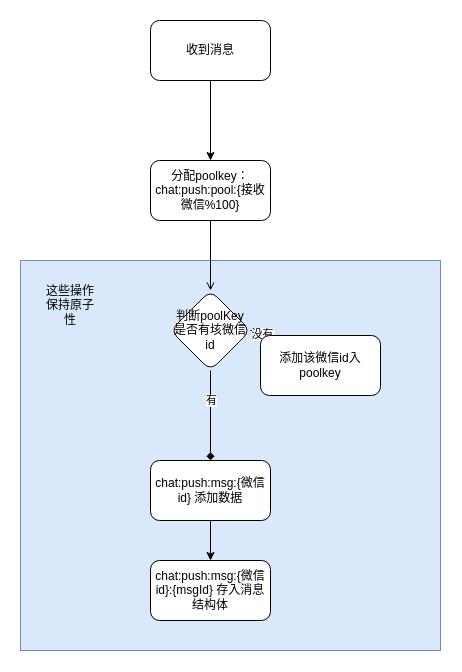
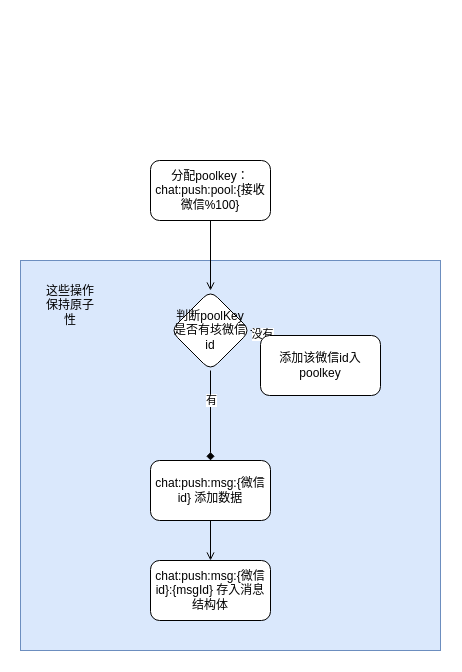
  <mxCell id="0" />
  <mxCell id="1" parent="0" />
  <mxCell id="2" value="" style="rounded=0;whiteSpace=wrap;html=1;fillColor=#dae8fc;strokeColor=#6c8ebf;" vertex="1" parent="1"><mxGeometry x="20" y="260" width="420" height="390" as="geometry" /></mxCell>
- <mxCell id="3" value="" style="edgeStyle=orthogonalEdgeStyle;rounded=0;orthogonalLoop=1;jettySize=auto;html=1;" parent="1" source="4" target="6" edge="1"><mxGeometry relative="1" as="geometry" /></mxCell>
- <mxCell id="4" value="收到消息" style="rounded=1;whiteSpace=wrap;html=1;" parent="1" vertex="1"><mxGeometry x="150" y="20" width="120" height="60" as="geometry" /></mxCell>
  <mxCell id="5" value="" style="edgeStyle=orthogonalEdgeStyle;rounded=0;orthogonalLoop=1;jettySize=auto;html=1;endArrow=open;" parent="1" source="6" target="11" edge="1"><mxGeometry relative="1" as="geometry" /></mxCell>
  <mxCell id="6" value="分配poolkey：chat:push:pool:{接收微信%100}" style="rounded=1;whiteSpace=wrap;html=1;" parent="1" vertex="1"><mxGeometry x="150" y="160" width="120" height="60" as="geometry" /></mxCell>
  <mxCell id="7" value="" style="edgeStyle=orthogonalEdgeStyle;rounded=0;orthogonalLoop=1;jettySize=auto;html=1;endArrow=diamond;" parent="1" source="11" target="13" edge="1"><mxGeometry relative="1" as="geometry" /></mxCell>
  <mxCell id="8" value="有" style="edgeLabel;html=1;align=center;verticalAlign=middle;resizable=0;points=[];" parent="7" vertex="1" connectable="0"><mxGeometry x="-0.356" relative="1" as="geometry"><mxPoint as="offset" /></mxGeometry></mxCell>
  <mxCell id="9" value="" style="edgeStyle=orthogonalEdgeStyle;rounded=0;orthogonalLoop=1;jettySize=auto;html=1;" parent="1" source="11" target="14" edge="1"><mxGeometry relative="1" as="geometry" /></mxCell>
  <mxCell id="10" value="没有" style="edgeLabel;html=1;align=center;verticalAlign=middle;resizable=0;points=[];" parent="9" vertex="1" connectable="0"><mxGeometry x="-0.6" y="-3" relative="1" as="geometry"><mxPoint as="offset" /></mxGeometry></mxCell>
  <mxCell id="11" value="判断poolKey是否有垓微信id" style="rhombus;whiteSpace=wrap;html=1;rounded=1;" parent="1" vertex="1"><mxGeometry x="170" y="290" width="80" height="80" as="geometry" /></mxCell>
- <mxCell id="12" value="" style="edgeStyle=orthogonalEdgeStyle;rounded=0;orthogonalLoop=1;jettySize=auto;html=1;" edge="1" parent="1" source="13" target="15"><mxGeometry relative="1" as="geometry" /></mxCell>
+ <mxCell id="12" value="" style="edgeStyle=orthogonalEdgeStyle;rounded=0;orthogonalLoop=1;jettySize=auto;html=1;endArrow=open;" edge="1" parent="1" source="13" target="15"><mxGeometry relative="1" as="geometry" /></mxCell>
  <mxCell id="13" value="chat:push:msg:{微信id} 添加数据" style="whiteSpace=wrap;html=1;rounded=1;" parent="1" vertex="1"><mxGeometry x="150" y="460" width="120" height="60" as="geometry" /></mxCell>
  <mxCell id="14" value="添加该微信id入poolkey" style="whiteSpace=wrap;html=1;rounded=1;" parent="1" vertex="1"><mxGeometry x="260" y="335" width="120" height="60" as="geometry" /></mxCell>
  <mxCell id="15" value="chat:push:msg:{微信id}:{msgId}&amp;nbsp;存入消息结构体" style="whiteSpace=wrap;html=1;rounded=1;" vertex="1" parent="1"><mxGeometry x="150" y="560" width="120" height="60" as="geometry" /></mxCell>
  <mxCell id="16" value="这些操作保持原子性" style="text;html=1;align=center;verticalAlign=middle;whiteSpace=wrap;rounded=0;" vertex="1" parent="1"><mxGeometry x="40" y="290" width="60" height="30" as="geometry" /></mxCell>
